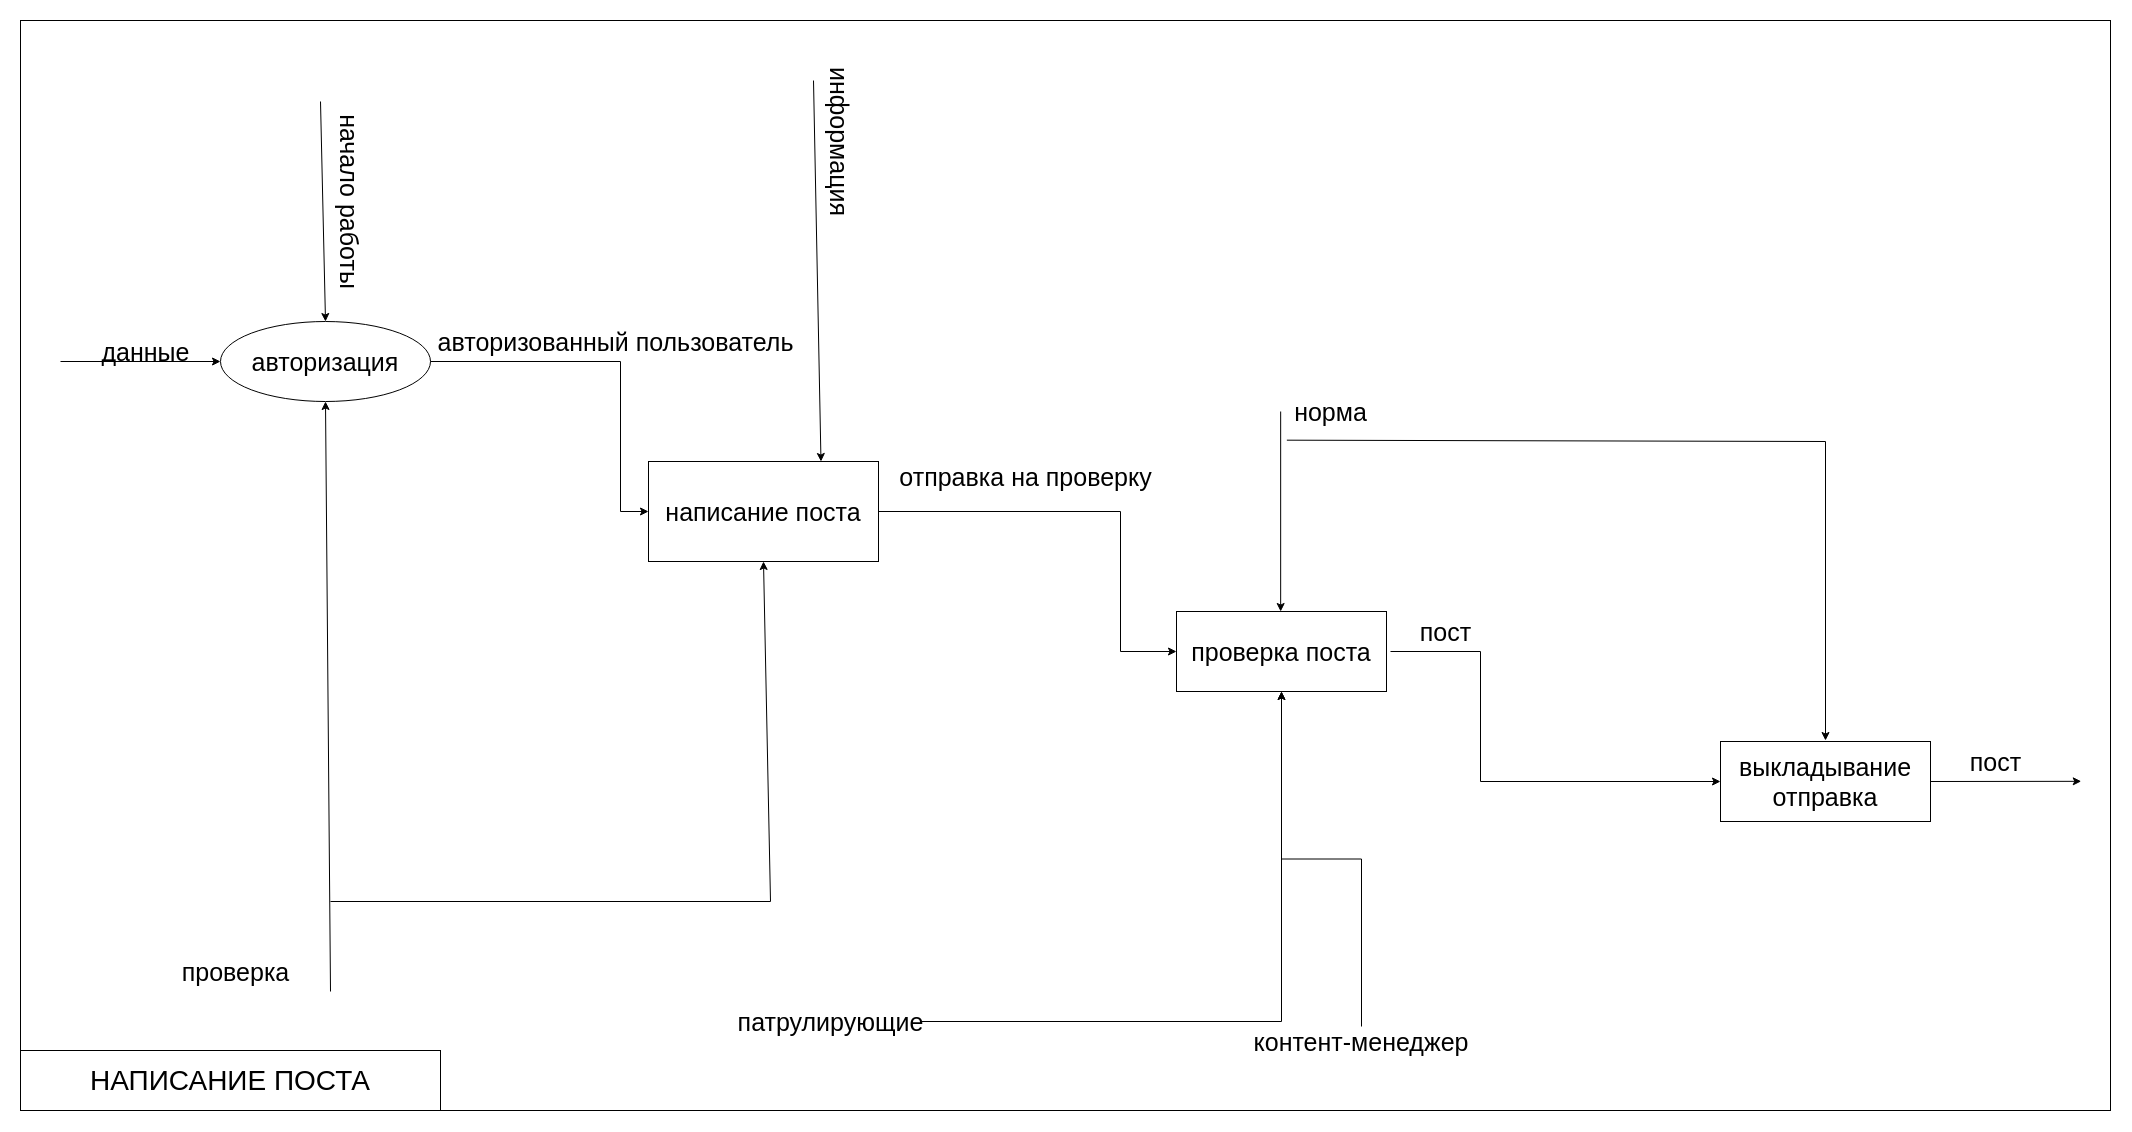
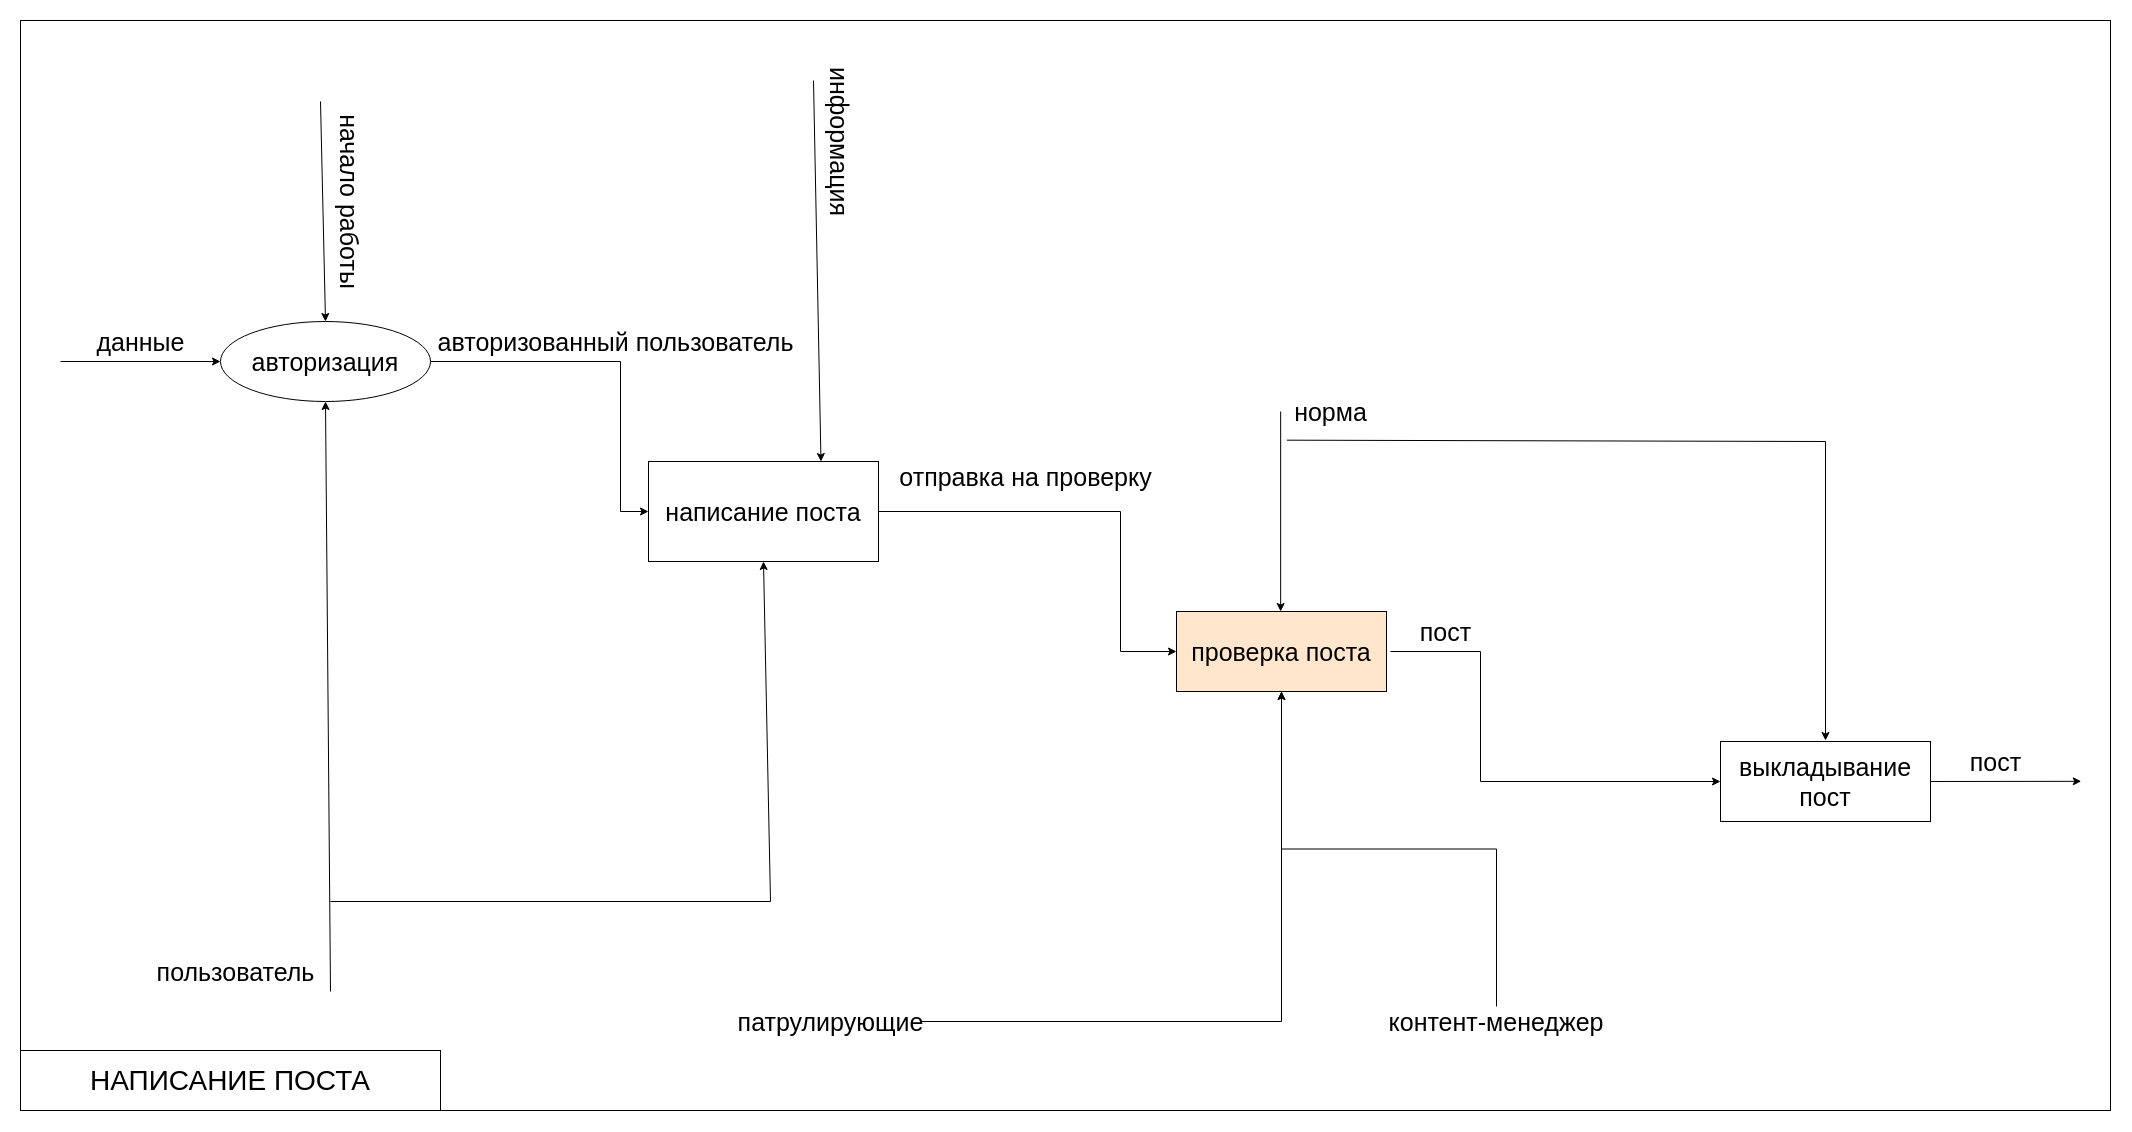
  <mxCell id="0" />
  <mxCell id="1" parent="0" />
  <mxCell id="2" value="" style="rounded=0;whiteSpace=wrap;html=1;" vertex="1" parent="1"><mxGeometry x="20" y="20" width="2090" height="1090" as="geometry" /></mxCell>
  <mxCell id="3" value="&lt;font style=&quot;font-size: 25px&quot;&gt;авторизация&lt;/font&gt;" style="ellipse;whiteSpace=wrap;html=1;" vertex="1" parent="1"><mxGeometry x="220" y="321" width="210" height="80" as="geometry" /></mxCell>
- <mxCell id="4" value="проверка" style="text;html=1;align=center;verticalAlign=middle;resizable=0;points=[];autosize=1;strokeColor=none;fillColor=none;fontSize=25;" vertex="1" parent="1"><mxGeometry x="150" y="951" width="170" height="40" as="geometry" /></mxCell>
+ <mxCell id="4" value="пользователь" style="text;html=1;align=center;verticalAlign=middle;resizable=0;points=[];autosize=1;strokeColor=none;fillColor=none;fontSize=25;" vertex="1" parent="1"><mxGeometry x="150" y="951" width="170" height="40" as="geometry" /></mxCell>
  <mxCell id="5" value="" style="endArrow=classic;html=1;rounded=0;fontSize=25;entryX=0.5;entryY=1;entryDx=0;entryDy=0;" edge="1" parent="1" target="3"><mxGeometry width="50" height="50" relative="1" as="geometry"><mxPoint x="330" y="991" as="sourcePoint" /><mxPoint x="450" y="671" as="targetPoint" /></mxGeometry></mxCell>
  <mxCell id="6" value="" style="endArrow=classic;html=1;rounded=0;fontSize=25;entryX=0;entryY=0.5;entryDx=0;entryDy=0;" edge="1" parent="1" target="3"><mxGeometry width="50" height="50" relative="1" as="geometry"><mxPoint x="60" y="361" as="sourcePoint" /><mxPoint x="140" y="336" as="targetPoint" /></mxGeometry></mxCell>
- <mxCell id="7" value="данные" style="text;html=1;align=center;verticalAlign=middle;resizable=0;points=[];autosize=1;strokeColor=none;fillColor=none;fontSize=25;" vertex="1" parent="1"><mxGeometry x="95" y="331" width="100" height="40" as="geometry" /></mxCell>
+ <mxCell id="7" value="данные" style="text;html=1;align=center;verticalAlign=middle;resizable=0;points=[];autosize=1;strokeColor=none;fillColor=none;fontSize=25;" vertex="1" parent="1"><mxGeometry x="90" y="321" width="100" height="40" as="geometry" /></mxCell>
  <mxCell id="8" value="&lt;font style=&quot;font-size: 25px&quot;&gt;написание поста&lt;br&gt;&lt;/font&gt;" style="rounded=0;whiteSpace=wrap;html=1;" vertex="1" parent="1"><mxGeometry x="648" y="461" width="230" height="100" as="geometry" /></mxCell>
  <mxCell id="9" value="" style="endArrow=classic;html=1;rounded=0;fontSize=25;entryX=0.5;entryY=1;entryDx=0;entryDy=0;" edge="1" parent="1" target="8"><mxGeometry width="50" height="50" relative="1" as="geometry"><mxPoint x="330" y="901" as="sourcePoint" /><mxPoint x="670" y="671" as="targetPoint" /><Array as="points"><mxPoint x="770" y="901" /></Array></mxGeometry></mxCell>
  <mxCell id="10" value="информация" style="text;html=1;align=center;verticalAlign=middle;resizable=0;points=[];autosize=1;strokeColor=none;fillColor=none;fontSize=25;rotation=90;" vertex="1" parent="1"><mxGeometry x="760" y="121" width="160" height="40" as="geometry" /></mxCell>
  <mxCell id="11" value="" style="endArrow=classic;html=1;rounded=0;fontSize=25;exitX=1;exitY=0.5;exitDx=0;exitDy=0;entryX=0;entryY=0.5;entryDx=0;entryDy=0;" edge="1" parent="1" source="3" target="8"><mxGeometry width="50" height="50" relative="1" as="geometry"><mxPoint x="480" y="381" as="sourcePoint" /><mxPoint x="770" y="461" as="targetPoint" /><Array as="points"><mxPoint x="620" y="361" /><mxPoint x="620" y="511" /></Array></mxGeometry></mxCell>
  <mxCell id="12" value="авторизованный пользователь" style="text;html=1;align=center;verticalAlign=middle;resizable=0;points=[];autosize=1;strokeColor=none;fillColor=none;fontSize=25;rotation=0;" vertex="1" parent="1"><mxGeometry x="430" y="321" width="370" height="40" as="geometry" /></mxCell>
- <mxCell id="13" value="&lt;font style=&quot;font-size: 25px&quot;&gt;проверка поста&lt;br&gt;&lt;/font&gt;" style="rounded=0;whiteSpace=wrap;html=1;" vertex="1" parent="1"><mxGeometry x="1176" y="611" width="210" height="80" as="geometry" /></mxCell>
+ <mxCell id="13" value="&lt;font style=&quot;font-size: 25px&quot;&gt;проверка поста&lt;br&gt;&lt;/font&gt;" style="rounded=0;whiteSpace=wrap;html=1;fillColor=#ffe6cc;" vertex="1" parent="1"><mxGeometry x="1176" y="611" width="210" height="80" as="geometry" /></mxCell>
  <mxCell id="14" value="" style="endArrow=classic;html=1;rounded=0;fontSize=25;entryX=0.5;entryY=0;entryDx=0;entryDy=0;" edge="1" parent="1" target="3"><mxGeometry width="50" height="50" relative="1" as="geometry"><mxPoint x="320" y="101" as="sourcePoint" /><mxPoint x="360" y="141" as="targetPoint" /></mxGeometry></mxCell>
  <mxCell id="15" value="начало работы" style="text;html=1;align=center;verticalAlign=middle;resizable=0;points=[];autosize=1;strokeColor=none;fillColor=none;fontSize=25;rotation=90;" vertex="1" parent="1"><mxGeometry x="255" y="181" width="190" height="40" as="geometry" /></mxCell>
  <mxCell id="16" value="отправка на проверку" style="text;html=1;align=center;verticalAlign=middle;resizable=0;points=[];autosize=1;strokeColor=none;fillColor=none;fontSize=25;" vertex="1" parent="1"><mxGeometry x="890" y="456" width="270" height="40" as="geometry" /></mxCell>
  <mxCell id="17" value="патрулирующие" style="text;html=1;align=center;verticalAlign=middle;resizable=0;points=[];autosize=1;strokeColor=none;fillColor=none;fontSize=25;" vertex="1" parent="1"><mxGeometry x="725" y="1001" width="210" height="40" as="geometry" /></mxCell>
  <mxCell id="18" value="" style="endArrow=classic;html=1;rounded=0;fontSize=25;entryX=0.5;entryY=1;entryDx=0;entryDy=0;" edge="1" parent="1" target="13"><mxGeometry width="50" height="50" relative="1" as="geometry"><mxPoint x="920" y="1021" as="sourcePoint" /><mxPoint x="1060" y="921" as="targetPoint" /><Array as="points"><mxPoint x="1281" y="1021" /></Array></mxGeometry></mxCell>
  <mxCell id="19" value="" style="endArrow=classic;html=1;rounded=0;fontSize=25;entryX=0;entryY=0.5;entryDx=0;entryDy=0;exitX=1;exitY=0.5;exitDx=0;exitDy=0;" edge="1" parent="1" source="8" target="13"><mxGeometry width="50" height="50" relative="1" as="geometry"><mxPoint x="890" y="611" as="sourcePoint" /><mxPoint x="940" y="561" as="targetPoint" /><Array as="points"><mxPoint x="1120" y="511" /><mxPoint x="1120" y="651" /></Array></mxGeometry></mxCell>
- <mxCell id="20" value="&lt;font style=&quot;font-size: 25px&quot;&gt;выкладывание отправка&lt;/font&gt;" style="rounded=0;whiteSpace=wrap;html=1;" vertex="1" parent="1"><mxGeometry x="1720" y="741" width="210" height="80" as="geometry" /></mxCell>
+ <mxCell id="20" value="&lt;font style=&quot;font-size: 25px&quot;&gt;выкладывание пост&lt;/font&gt;" style="rounded=0;whiteSpace=wrap;html=1;" vertex="1" parent="1"><mxGeometry x="1720" y="741" width="210" height="80" as="geometry" /></mxCell>
  <mxCell id="21" value="" style="endArrow=classic;html=1;rounded=0;fontSize=25;entryX=0;entryY=0.5;entryDx=0;entryDy=0;" edge="1" parent="1" target="20"><mxGeometry width="50" height="50" relative="1" as="geometry"><mxPoint x="1390" y="651" as="sourcePoint" /><mxPoint x="1510" y="611" as="targetPoint" /><Array as="points"><mxPoint x="1480" y="651" /><mxPoint x="1480" y="781" /></Array></mxGeometry></mxCell>
  <mxCell id="22" value="пост" style="text;html=1;align=center;verticalAlign=middle;resizable=0;points=[];autosize=1;strokeColor=none;fillColor=none;fontSize=25;" vertex="1" parent="1"><mxGeometry x="1410" y="611" width="70" height="40" as="geometry" /></mxCell>
  <mxCell id="23" value="" style="endArrow=classic;html=1;rounded=0;fontSize=25;exitX=1;exitY=0.5;exitDx=0;exitDy=0;entryX=0.986;entryY=0.698;entryDx=0;entryDy=0;entryPerimeter=0;" edge="1" parent="1" source="20" target="2"><mxGeometry width="50" height="50" relative="1" as="geometry"><mxPoint x="1790" y="781" as="sourcePoint" /><mxPoint x="1870" y="781" as="targetPoint" /></mxGeometry></mxCell>
  <mxCell id="24" value="пост" style="text;html=1;align=center;verticalAlign=middle;resizable=0;points=[];autosize=1;strokeColor=none;fillColor=none;fontSize=25;" vertex="1" parent="1"><mxGeometry x="1960" y="741" width="70" height="40" as="geometry" /></mxCell>
  <mxCell id="25" value="норма" style="text;html=1;align=center;verticalAlign=middle;resizable=0;points=[];autosize=1;strokeColor=none;fillColor=none;fontSize=25;" vertex="1" parent="1"><mxGeometry x="1285" y="391" width="90" height="40" as="geometry" /></mxCell>
  <mxCell id="26" value="" style="endArrow=classic;html=1;rounded=0;fontSize=25;" edge="1" parent="1"><mxGeometry width="50" height="50" relative="1" as="geometry"><mxPoint x="1280.17" y="411" as="sourcePoint" /><mxPoint x="1280.17" y="611" as="targetPoint" /></mxGeometry></mxCell>
  <mxCell id="27" value="" style="endArrow=classic;html=1;rounded=0;fontSize=25;exitX=0.015;exitY=1.217;exitDx=0;exitDy=0;exitPerimeter=0;" edge="1" parent="1" source="25"><mxGeometry width="50" height="50" relative="1" as="geometry"><mxPoint x="1440" y="461" as="sourcePoint" /><mxPoint x="1825" y="740" as="targetPoint" /><Array as="points"><mxPoint x="1825" y="441" /></Array></mxGeometry></mxCell>
  <mxCell id="28" value="НАПИСАНИЕ ПОСТА" style="rounded=0;whiteSpace=wrap;html=1;fontSize=28;" vertex="1" parent="1"><mxGeometry x="20" y="1050" width="420" height="60" as="geometry" /></mxCell>
  <mxCell id="29" value="" style="endArrow=classic;html=1;rounded=0;fontSize=20;entryX=0.75;entryY=0;entryDx=0;entryDy=0;exitX=0.119;exitY=1.175;exitDx=0;exitDy=0;exitPerimeter=0;" edge="1" parent="1" source="10" target="8"><mxGeometry width="50" height="50" relative="1" as="geometry"><mxPoint x="690" y="451" as="sourcePoint" /><mxPoint x="740" y="401" as="targetPoint" /></mxGeometry></mxCell>
  <mxCell id="30" style="edgeStyle=orthogonalEdgeStyle;rounded=0;orthogonalLoop=1;jettySize=auto;html=1;" edge="1" parent="1" source="31" target="13"><mxGeometry relative="1" as="geometry" /></mxCell>
- <mxCell id="31" value="контент-менеджер" style="text;html=1;strokeColor=none;fillColor=none;align=center;verticalAlign=middle;whiteSpace=wrap;rounded=0;fontSize=25;" vertex="1" parent="1"><mxGeometry x="1251" y="1026" width="220" height="30" as="geometry" /></mxCell>
+ <mxCell id="31" value="контент-менеджер" style="text;html=1;strokeColor=none;fillColor=none;align=center;verticalAlign=middle;whiteSpace=wrap;rounded=0;fontSize=25;" vertex="1" parent="1"><mxGeometry x="1386" y="1006" width="220" height="30" as="geometry" /></mxCell>
